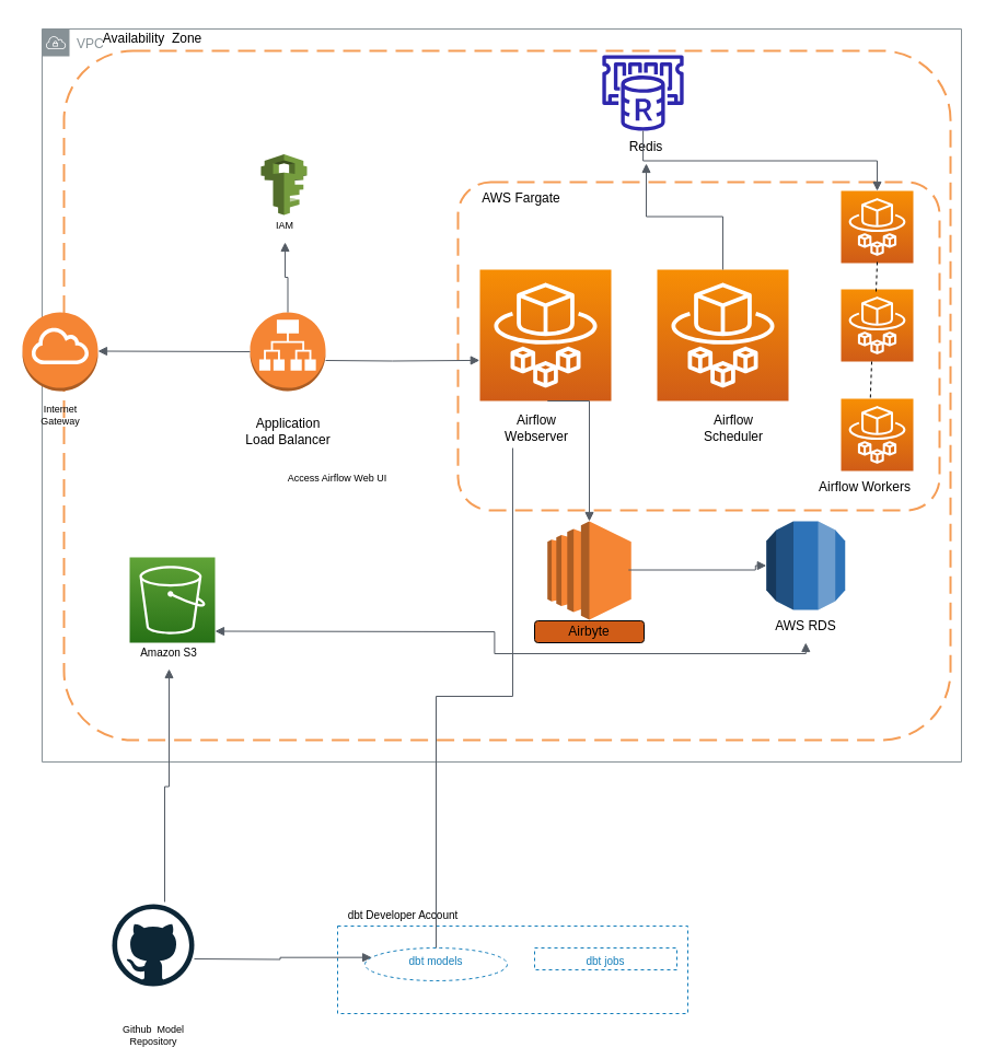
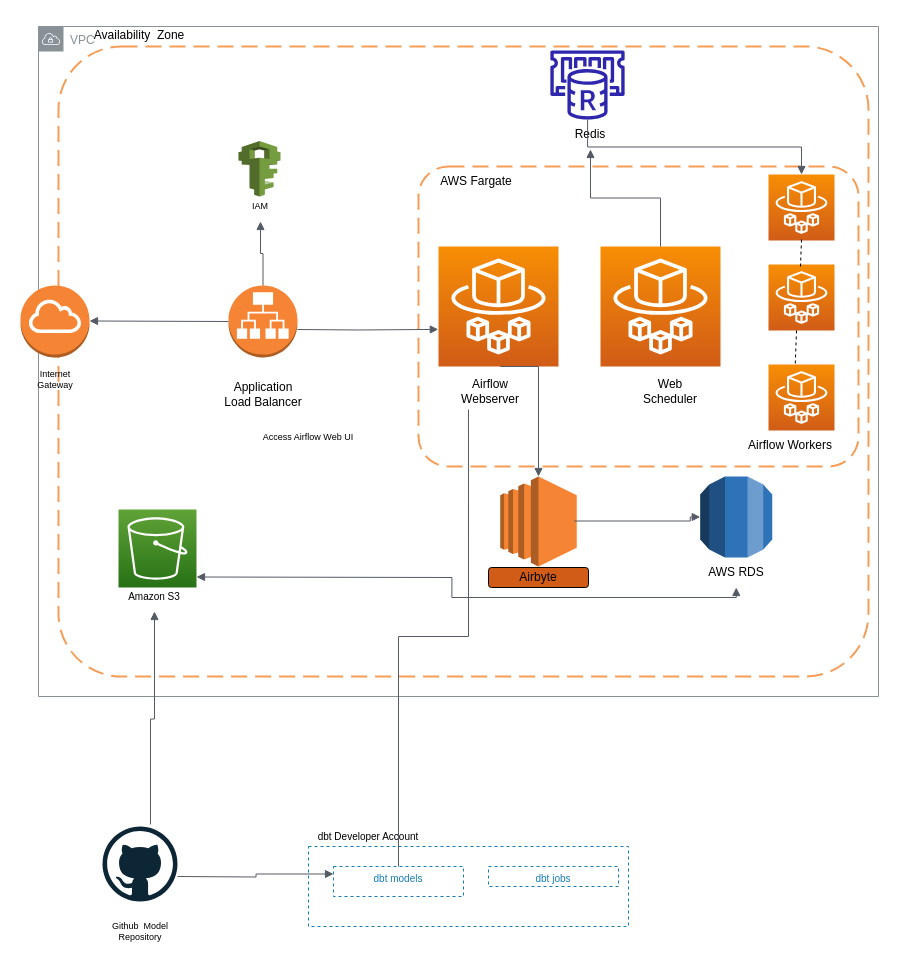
  <mxCell id="0" />
  <mxCell id="1" parent="0" />
  <mxCell id="2" value="VPC" style="sketch=0;outlineConnect=0;gradientColor=none;html=1;whiteSpace=wrap;fontSize=12;fontStyle=0;shape=mxgraph.aws4.group;grIcon=mxgraph.aws4.group_vpc;strokeColor=#879196;fillColor=none;verticalAlign=top;align=left;spacingLeft=30;fontColor=#879196;dashed=0;" vertex="1" parent="1"><mxGeometry x="38" y="26" width="840" height="670" as="geometry" /></mxCell>
  <mxCell id="3" value="" style="rounded=1;arcSize=10;dashed=1;strokeColor=#F59D56;fillColor=none;gradientColor=none;dashPattern=8 4;strokeWidth=2;" vertex="1" parent="1"><mxGeometry x="58" y="46" width="810" height="630" as="geometry" /></mxCell>
  <mxCell id="4" value="Availability &amp;nbsp;Zone" style="text;html=1;strokeColor=none;fillColor=none;align=center;verticalAlign=middle;whiteSpace=wrap;rounded=0;" vertex="1" parent="1"><mxGeometry x="89" y="20" width="100" height="30" as="geometry" /></mxCell>
  <mxCell id="5" value="" style="outlineConnect=0;dashed=0;verticalLabelPosition=bottom;verticalAlign=top;align=center;html=1;shape=mxgraph.aws3.rds;fillColor=#2E73B8;gradientColor=none;" vertex="1" parent="1"><mxGeometry x="699.75" y="476" width="72" height="81" as="geometry" /></mxCell>
  <mxCell id="6" value="AWS RDS" style="text;html=1;strokeColor=none;fillColor=none;align=center;verticalAlign=middle;whiteSpace=wrap;rounded=0;" vertex="1" parent="1"><mxGeometry x="705.75" y="557" width="60" height="30" as="geometry" /></mxCell>
  <mxCell id="7" value="" style="outlineConnect=0;dashed=0;verticalLabelPosition=bottom;verticalAlign=top;align=center;html=1;shape=mxgraph.aws3.ec2;fillColor=#F58534;gradientColor=none;" vertex="1" parent="1"><mxGeometry x="499.75" y="476" width="76.5" height="90" as="geometry" /></mxCell>
  <mxCell id="8" value="Airbyte" style="rounded=1;whiteSpace=wrap;html=1;fillColor=#d05c17;" vertex="1" parent="1"><mxGeometry x="488" y="567" width="100" height="20" as="geometry" /></mxCell>
  <mxCell id="9" value="" style="edgeStyle=orthogonalEdgeStyle;html=1;endArrow=block;elbow=vertical;startArrow=none;endFill=1;strokeColor=#545B64;rounded=0;entryX=0;entryY=0.5;entryDx=0;entryDy=0;entryPerimeter=0;" edge="1" parent="1" target="5"><mxGeometry width="100" relative="1" as="geometry"><mxPoint x="573.75" y="520.5" as="sourcePoint" /><mxPoint x="663.75" y="520.5" as="targetPoint" /><Array as="points"><mxPoint x="689.75" y="521" /><mxPoint x="689.75" y="517" /></Array></mxGeometry></mxCell>
  <mxCell id="10" value="" style="rounded=1;arcSize=10;dashed=1;strokeColor=#F59D56;fillColor=none;gradientColor=none;dashPattern=8 4;strokeWidth=2;" vertex="1" parent="1"><mxGeometry x="418" y="166" width="440" height="300" as="geometry" /></mxCell>
  <mxCell id="11" value="AWS Fargate" style="text;html=1;strokeColor=none;fillColor=none;align=center;verticalAlign=middle;whiteSpace=wrap;rounded=0;" vertex="1" parent="1"><mxGeometry x="436.25" y="166" width="80" height="30" as="geometry" /></mxCell>
  <mxCell id="12" value="" style="sketch=0;points=[[0,0,0],[0.25,0,0],[0.5,0,0],[0.75,0,0],[1,0,0],[0,1,0],[0.25,1,0],[0.5,1,0],[0.75,1,0],[1,1,0],[0,0.25,0],[0,0.5,0],[0,0.75,0],[1,0.25,0],[1,0.5,0],[1,0.75,0]];outlineConnect=0;fontColor=#232F3E;gradientColor=#F78E04;gradientDirection=north;fillColor=#D05C17;strokeColor=#ffffff;dashed=0;verticalLabelPosition=bottom;verticalAlign=top;align=center;html=1;fontSize=12;fontStyle=0;aspect=fixed;shape=mxgraph.aws4.resourceIcon;resIcon=mxgraph.aws4.fargate;" vertex="1" parent="1"><mxGeometry x="768" y="174" width="66" height="66" as="geometry" /></mxCell>
  <mxCell id="13" value="" style="sketch=0;points=[[0,0,0],[0.25,0,0],[0.5,0,0],[0.75,0,0],[1,0,0],[0,1,0],[0.25,1,0],[0.5,1,0],[0.75,1,0],[1,1,0],[0,0.25,0],[0,0.5,0],[0,0.75,0],[1,0.25,0],[1,0.5,0],[1,0.75,0]];outlineConnect=0;fontColor=#232F3E;gradientColor=#F78E04;gradientDirection=north;fillColor=#D05C17;strokeColor=#ffffff;dashed=0;verticalLabelPosition=bottom;verticalAlign=top;align=center;html=1;fontSize=12;fontStyle=0;aspect=fixed;shape=mxgraph.aws4.resourceIcon;resIcon=mxgraph.aws4.fargate;" vertex="1" parent="1"><mxGeometry x="768" y="264" width="66" height="66" as="geometry" /></mxCell>
  <mxCell id="14" value="" style="sketch=0;points=[[0,0,0],[0.25,0,0],[0.5,0,0],[0.75,0,0],[1,0,0],[0,1,0],[0.25,1,0],[0.5,1,0],[0.75,1,0],[1,1,0],[0,0.25,0],[0,0.5,0],[0,0.75,0],[1,0.25,0],[1,0.5,0],[1,0.75,0]];outlineConnect=0;fontColor=#232F3E;gradientColor=#F78E04;gradientDirection=north;fillColor=#D05C17;strokeColor=#ffffff;dashed=0;verticalLabelPosition=bottom;verticalAlign=top;align=center;html=1;fontSize=12;fontStyle=0;aspect=fixed;shape=mxgraph.aws4.resourceIcon;resIcon=mxgraph.aws4.fargate;" vertex="1" parent="1"><mxGeometry x="768" y="364" width="66" height="66" as="geometry" /></mxCell>
  <mxCell id="15" value="" style="sketch=0;points=[[0,0,0],[0.25,0,0],[0.5,0,0],[0.75,0,0],[1,0,0],[0,1,0],[0.25,1,0],[0.5,1,0],[0.75,1,0],[1,1,0],[0,0.25,0],[0,0.5,0],[0,0.75,0],[1,0.25,0],[1,0.5,0],[1,0.75,0]];outlineConnect=0;fontColor=#232F3E;gradientColor=#F78E04;gradientDirection=north;fillColor=#D05C17;strokeColor=#ffffff;dashed=0;verticalLabelPosition=bottom;verticalAlign=top;align=center;html=1;fontSize=12;fontStyle=0;aspect=fixed;shape=mxgraph.aws4.resourceIcon;resIcon=mxgraph.aws4.fargate;" vertex="1" parent="1"><mxGeometry x="438" y="246" width="120" height="120" as="geometry" /></mxCell>
  <mxCell id="16" value="" style="sketch=0;points=[[0,0,0],[0.25,0,0],[0.5,0,0],[0.75,0,0],[1,0,0],[0,1,0],[0.25,1,0],[0.5,1,0],[0.75,1,0],[1,1,0],[0,0.25,0],[0,0.5,0],[0,0.75,0],[1,0.25,0],[1,0.5,0],[1,0.75,0]];outlineConnect=0;fontColor=#232F3E;gradientColor=#F78E04;gradientDirection=north;fillColor=#D05C17;strokeColor=#ffffff;dashed=0;verticalLabelPosition=bottom;verticalAlign=top;align=center;html=1;fontSize=12;fontStyle=0;aspect=fixed;shape=mxgraph.aws4.resourceIcon;resIcon=mxgraph.aws4.fargate;" vertex="1" parent="1"><mxGeometry x="600" y="246" width="120" height="120" as="geometry" /></mxCell>
  <mxCell id="17" value="" style="endArrow=none;dashed=1;html=1;rounded=0;exitX=0.406;exitY=-0.016;exitDx=0;exitDy=0;exitPerimeter=0;" edge="1" parent="1" source="14"><mxGeometry width="50" height="50" relative="1" as="geometry"><mxPoint x="746" y="380" as="sourcePoint" /><mxPoint x="796" y="330" as="targetPoint" /></mxGeometry></mxCell>
  <mxCell id="18" value="" style="endArrow=none;dashed=1;html=1;rounded=0;" edge="1" parent="1"><mxGeometry width="50" height="50" relative="1" as="geometry"><mxPoint x="800" y="266" as="sourcePoint" /><mxPoint x="801" y="239" as="targetPoint" /></mxGeometry></mxCell>
  <mxCell id="19" value="Airflow Workers" style="text;html=1;strokeColor=none;fillColor=none;align=center;verticalAlign=middle;whiteSpace=wrap;rounded=0;" vertex="1" parent="1"><mxGeometry x="740" y="430" width="100" height="30" as="geometry" /></mxCell>
  <mxCell id="20" value="Airflow Webserver" style="text;html=1;strokeColor=none;fillColor=none;align=center;verticalAlign=middle;whiteSpace=wrap;rounded=0;" vertex="1" parent="1"><mxGeometry x="460" y="376" width="60" height="30" as="geometry" /></mxCell>
- <mxCell id="21" value="Airflow Scheduler" style="text;html=1;strokeColor=none;fillColor=none;align=center;verticalAlign=middle;whiteSpace=wrap;rounded=0;" vertex="1" parent="1"><mxGeometry x="640" y="376" width="60" height="30" as="geometry" /></mxCell>
+ <mxCell id="21" value="Web Scheduler" style="text;html=1;strokeColor=none;fillColor=none;align=center;verticalAlign=middle;whiteSpace=wrap;rounded=0;" vertex="1" parent="1"><mxGeometry x="640" y="376" width="60" height="30" as="geometry" /></mxCell>
  <mxCell id="22" value="" style="sketch=0;outlineConnect=0;fontColor=#232F3E;gradientColor=none;fillColor=#2E27AD;strokeColor=none;dashed=0;verticalLabelPosition=bottom;verticalAlign=top;align=center;html=1;fontSize=12;fontStyle=0;aspect=fixed;pointerEvents=1;shape=mxgraph.aws4.elasticache_for_redis;" vertex="1" parent="1"><mxGeometry x="548" y="50" width="78" height="69" as="geometry" /></mxCell>
  <mxCell id="23" value="Redis" style="text;html=1;strokeColor=none;fillColor=none;align=center;verticalAlign=middle;whiteSpace=wrap;rounded=0;" vertex="1" parent="1"><mxGeometry x="560" y="119" width="60" height="30" as="geometry" /></mxCell>
  <mxCell id="24" value="" style="edgeStyle=orthogonalEdgeStyle;html=1;endArrow=block;elbow=vertical;startArrow=none;endFill=1;strokeColor=#545B64;rounded=0;" edge="1" parent="1" target="7"><mxGeometry width="100" relative="1" as="geometry"><mxPoint x="499.75" y="366" as="sourcePoint" /><mxPoint x="599.75" y="366" as="targetPoint" /><Array as="points"><mxPoint x="538" y="366" /></Array></mxGeometry></mxCell>
  <mxCell id="25" value="" style="outlineConnect=0;dashed=0;verticalLabelPosition=bottom;verticalAlign=top;align=center;html=1;shape=mxgraph.aws3.application_load_balancer;fillColor=#F58534;gradientColor=none;" vertex="1" parent="1"><mxGeometry x="228" y="285" width="69" height="72" as="geometry" /></mxCell>
  <mxCell id="26" value="" style="outlineConnect=0;dashed=0;verticalLabelPosition=bottom;verticalAlign=top;align=center;html=1;shape=mxgraph.aws3.internet_gateway;fillColor=#F58534;gradientColor=none;" vertex="1" parent="1"><mxGeometry x="20" y="285" width="69" height="72" as="geometry" /></mxCell>
  <mxCell id="27" value="" style="edgeStyle=orthogonalEdgeStyle;html=1;endArrow=block;elbow=vertical;startArrow=none;endFill=1;strokeColor=#545B64;rounded=0;entryX=0.045;entryY=0.543;entryDx=0;entryDy=0;entryPerimeter=0;" edge="1" parent="1" target="10"><mxGeometry width="100" relative="1" as="geometry"><mxPoint x="297" y="329" as="sourcePoint" /><mxPoint x="397" y="329" as="targetPoint" /></mxGeometry></mxCell>
  <mxCell id="28" value="Application Load Balancer" style="text;html=1;strokeColor=none;fillColor=none;align=center;verticalAlign=middle;whiteSpace=wrap;rounded=0;" vertex="1" parent="1"><mxGeometry x="222.5" y="379" width="80" height="30" as="geometry" /></mxCell>
  <mxCell id="29" value="&lt;font style=&quot;font-size: 9px;&quot;&gt;Access Airflow Web UI&lt;/font&gt;" style="text;html=1;strokeColor=none;fillColor=none;align=center;verticalAlign=middle;whiteSpace=wrap;rounded=0;" vertex="1" parent="1"><mxGeometry x="258" y="421" width="100" height="30" as="geometry" /></mxCell>
  <mxCell id="30" value="" style="edgeStyle=orthogonalEdgeStyle;html=1;endArrow=none;elbow=vertical;startArrow=block;startFill=1;strokeColor=#545B64;rounded=0;fontSize=9;entryX=0;entryY=0.5;entryDx=0;entryDy=0;entryPerimeter=0;" edge="1" parent="1" target="25"><mxGeometry width="100" relative="1" as="geometry"><mxPoint x="89" y="320.5" as="sourcePoint" /><mxPoint x="219" y="320.5" as="targetPoint" /></mxGeometry></mxCell>
  <mxCell id="31" value="Internet Gateway" style="text;html=1;strokeColor=none;fillColor=none;align=center;verticalAlign=middle;whiteSpace=wrap;rounded=0;fontSize=9;" vertex="1" parent="1"><mxGeometry x="24.5" y="364" width="60" height="30" as="geometry" /></mxCell>
  <mxCell id="32" value="" style="outlineConnect=0;dashed=0;verticalLabelPosition=bottom;verticalAlign=top;align=center;html=1;shape=mxgraph.aws3.iam;fillColor=#759C3E;gradientColor=none;fontSize=9;" vertex="1" parent="1"><mxGeometry x="238" y="140.5" width="42" height="55.5" as="geometry" /></mxCell>
  <mxCell id="33" value="IAM" style="text;html=1;strokeColor=none;fillColor=none;align=center;verticalAlign=middle;whiteSpace=wrap;rounded=0;fontSize=9;" vertex="1" parent="1"><mxGeometry x="230" y="191" width="60" height="30" as="geometry" /></mxCell>
  <mxCell id="34" value="" style="edgeStyle=orthogonalEdgeStyle;html=1;endArrow=none;elbow=vertical;startArrow=block;startFill=1;strokeColor=#545B64;rounded=0;fontSize=9;entryX=0.5;entryY=0;entryDx=0;entryDy=0;entryPerimeter=0;exitX=0.5;exitY=1;exitDx=0;exitDy=0;" edge="1" parent="1" source="33" target="25"><mxGeometry width="100" relative="1" as="geometry"><mxPoint x="209" y="256" as="sourcePoint" /><mxPoint x="309" y="256" as="targetPoint" /></mxGeometry></mxCell>
  <mxCell id="35" value="" style="edgeStyle=orthogonalEdgeStyle;html=1;endArrow=none;elbow=vertical;startArrow=block;startFill=1;strokeColor=#545B64;rounded=0;fontSize=9;exitX=0.5;exitY=1;exitDx=0;exitDy=0;" edge="1" parent="1" source="23" target="16"><mxGeometry width="100" relative="1" as="geometry"><mxPoint x="598" y="196" as="sourcePoint" /><mxPoint x="698" y="196" as="targetPoint" /></mxGeometry></mxCell>
  <mxCell id="36" value="" style="edgeStyle=orthogonalEdgeStyle;html=1;endArrow=none;elbow=vertical;startArrow=block;startFill=1;strokeColor=#545B64;rounded=0;fontSize=9;exitX=0.5;exitY=0;exitDx=0;exitDy=0;exitPerimeter=0;" edge="1" parent="1" source="12" target="22"><mxGeometry width="100" relative="1" as="geometry"><mxPoint x="648" y="106" as="sourcePoint" /><mxPoint x="748" y="106" as="targetPoint" /></mxGeometry></mxCell>
  <mxCell id="37" value="" style="dashed=0;outlineConnect=0;html=1;align=center;labelPosition=center;verticalLabelPosition=bottom;verticalAlign=top;shape=mxgraph.weblogos.github;fontSize=9;fillColor=#3399FF;" vertex="1" parent="1"><mxGeometry x="102" y="826" width="75" height="75" as="geometry" /></mxCell>
- <mxCell id="38" value="Github &amp;nbsp;Model Repository" style="text;html=1;strokeColor=none;fillColor=none;align=center;verticalAlign=middle;whiteSpace=wrap;rounded=0;fontSize=9;" vertex="1" parent="1"><mxGeometry x="109.5" y="931" width="60" height="30" as="geometry" /></mxCell>
+ <mxCell id="38" value="Github &amp;nbsp;Model Repository" style="text;html=1;strokeColor=none;fillColor=none;align=center;verticalAlign=middle;whiteSpace=wrap;rounded=0;fontSize=9;" vertex="1" parent="1"><mxGeometry x="109.5" y="916" width="60" height="30" as="geometry" /></mxCell>
  <mxCell id="39" value="" style="fillColor=none;strokeColor=#147EBA;dashed=1;verticalAlign=top;fontStyle=0;fontColor=#147EBA;fontSize=9;" vertex="1" parent="1"><mxGeometry x="308" y="846" width="320" height="80" as="geometry" /></mxCell>
  <mxCell id="40" value="&lt;font style=&quot;font-size: 10px;&quot;&gt;dbt Developer Account&lt;/font&gt;" style="text;html=1;strokeColor=none;fillColor=none;align=center;verticalAlign=middle;whiteSpace=wrap;rounded=0;fontSize=9;" vertex="1" parent="1"><mxGeometry x="308" y="826" width="120" height="20" as="geometry" /></mxCell>
- <mxCell id="41" value="dbt models" style="ellipse;fillColor=none;strokeColor=#147EBA;dashed=1;verticalAlign=top;fontStyle=0;fontColor=#147EBA;fontSize=10;" vertex="1" parent="1"><mxGeometry x="333" y="866" width="130" height="30" as="geometry" /></mxCell>
+ <mxCell id="41" value="dbt models" style="fillColor=none;strokeColor=#147EBA;dashed=1;verticalAlign=top;fontStyle=0;fontColor=#147EBA;fontSize=10;" vertex="1" parent="1"><mxGeometry x="333" y="866" width="130" height="30" as="geometry" /></mxCell>
  <mxCell id="42" value="dbt jobs" style="fillColor=none;strokeColor=#147EBA;dashed=1;verticalAlign=top;fontStyle=0;fontColor=#147EBA;fontSize=10;" vertex="1" parent="1"><mxGeometry x="488" y="866" width="130" height="20" as="geometry" /></mxCell>
  <mxCell id="43" value="" style="edgeStyle=orthogonalEdgeStyle;html=1;endArrow=block;elbow=vertical;startArrow=none;endFill=1;strokeColor=#545B64;rounded=0;fontSize=10;entryX=0;entryY=0.25;entryDx=0;entryDy=0;" edge="1" parent="1" target="41"><mxGeometry width="100" relative="1" as="geometry"><mxPoint x="177" y="876" as="sourcePoint" /><mxPoint x="277" y="876" as="targetPoint" /></mxGeometry></mxCell>
  <mxCell id="44" value="" style="edgeStyle=orthogonalEdgeStyle;html=1;endArrow=none;elbow=vertical;startArrow=none;endFill=1;strokeColor=#545B64;rounded=0;fontSize=10;entryX=0.5;entryY=0;entryDx=0;entryDy=0;exitX=0.133;exitY=1.1;exitDx=0;exitDy=0;exitPerimeter=0;" edge="1" parent="1" source="20" target="41"><mxGeometry width="100" relative="1" as="geometry"><mxPoint x="318" y="786" as="sourcePoint" /><mxPoint x="418" y="786" as="targetPoint" /></mxGeometry></mxCell>
  <mxCell id="45" value="" style="sketch=0;points=[[0,0,0],[0.25,0,0],[0.5,0,0],[0.75,0,0],[1,0,0],[0,1,0],[0.25,1,0],[0.5,1,0],[0.75,1,0],[1,1,0],[0,0.25,0],[0,0.5,0],[0,0.75,0],[1,0.25,0],[1,0.5,0],[1,0.75,0]];outlineConnect=0;fontColor=#232F3E;gradientColor=#60A337;gradientDirection=north;fillColor=#277116;strokeColor=#ffffff;dashed=0;verticalLabelPosition=bottom;verticalAlign=top;align=center;html=1;fontSize=12;fontStyle=0;aspect=fixed;shape=mxgraph.aws4.resourceIcon;resIcon=mxgraph.aws4.s3;" vertex="1" parent="1"><mxGeometry x="118" y="509" width="78" height="78" as="geometry" /></mxCell>
  <mxCell id="46" value="Amazon S3" style="text;html=1;strokeColor=none;fillColor=none;align=center;verticalAlign=middle;whiteSpace=wrap;rounded=0;fontSize=10;" vertex="1" parent="1"><mxGeometry x="124" y="581" width="60" height="30" as="geometry" /></mxCell>
  <mxCell id="47" value="" style="edgeStyle=orthogonalEdgeStyle;html=1;endArrow=block;elbow=vertical;startArrow=none;endFill=1;strokeColor=#545B64;rounded=0;fontSize=10;entryX=0.5;entryY=1;entryDx=0;entryDy=0;exitX=0.64;exitY=-0.027;exitDx=0;exitDy=0;exitPerimeter=0;" edge="1" parent="1" source="37" target="46"><mxGeometry width="100" relative="1" as="geometry"><mxPoint x="77" y="776" as="sourcePoint" /><mxPoint x="177" y="776" as="targetPoint" /></mxGeometry></mxCell>
  <mxCell id="48" value="" style="edgeStyle=orthogonalEdgeStyle;html=1;endArrow=block;elbow=vertical;startArrow=block;startFill=1;endFill=1;strokeColor=#545B64;rounded=0;fontSize=10;entryX=0.5;entryY=1;entryDx=0;entryDy=0;" edge="1" parent="1" target="6"><mxGeometry width="100" relative="1" as="geometry"><mxPoint x="196" y="576.5" as="sourcePoint" /><mxPoint x="296" y="576.5" as="targetPoint" /></mxGeometry></mxCell>
